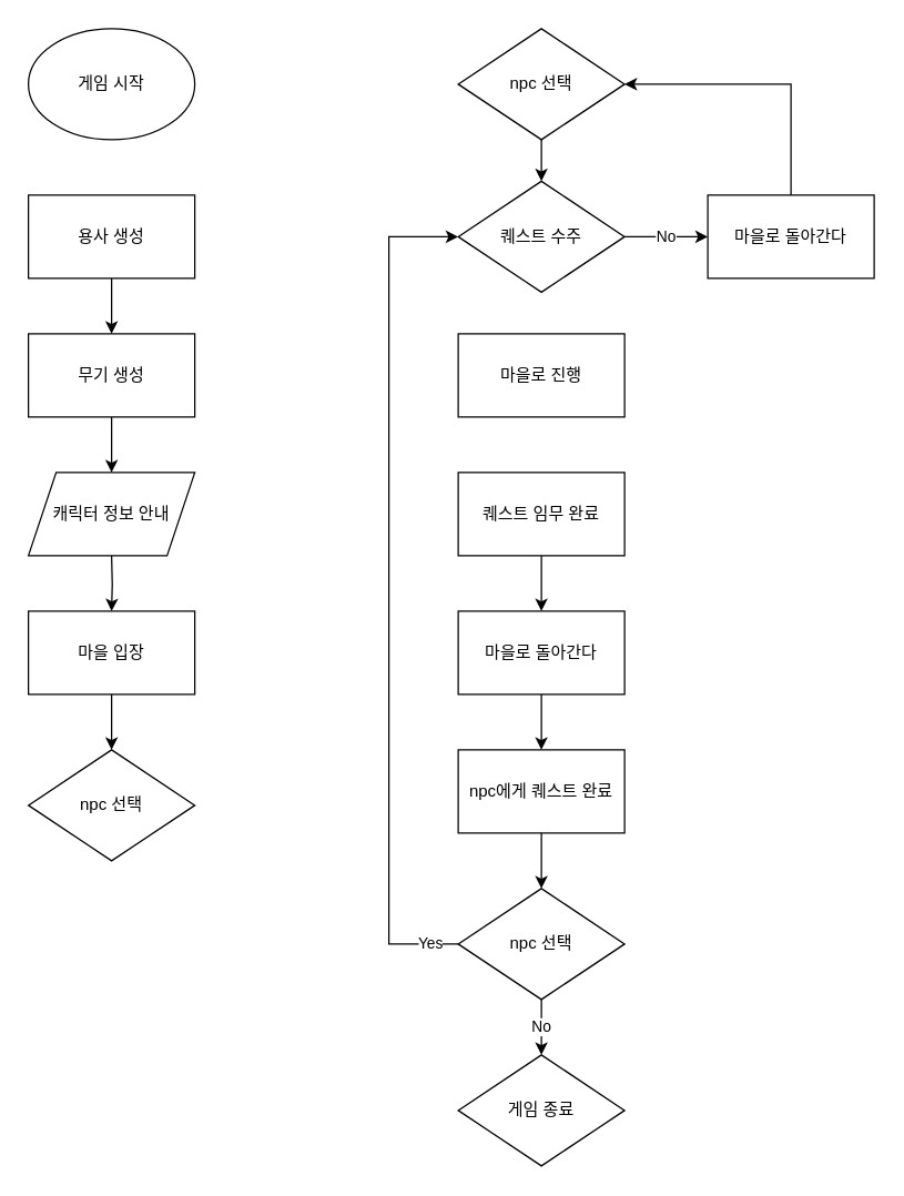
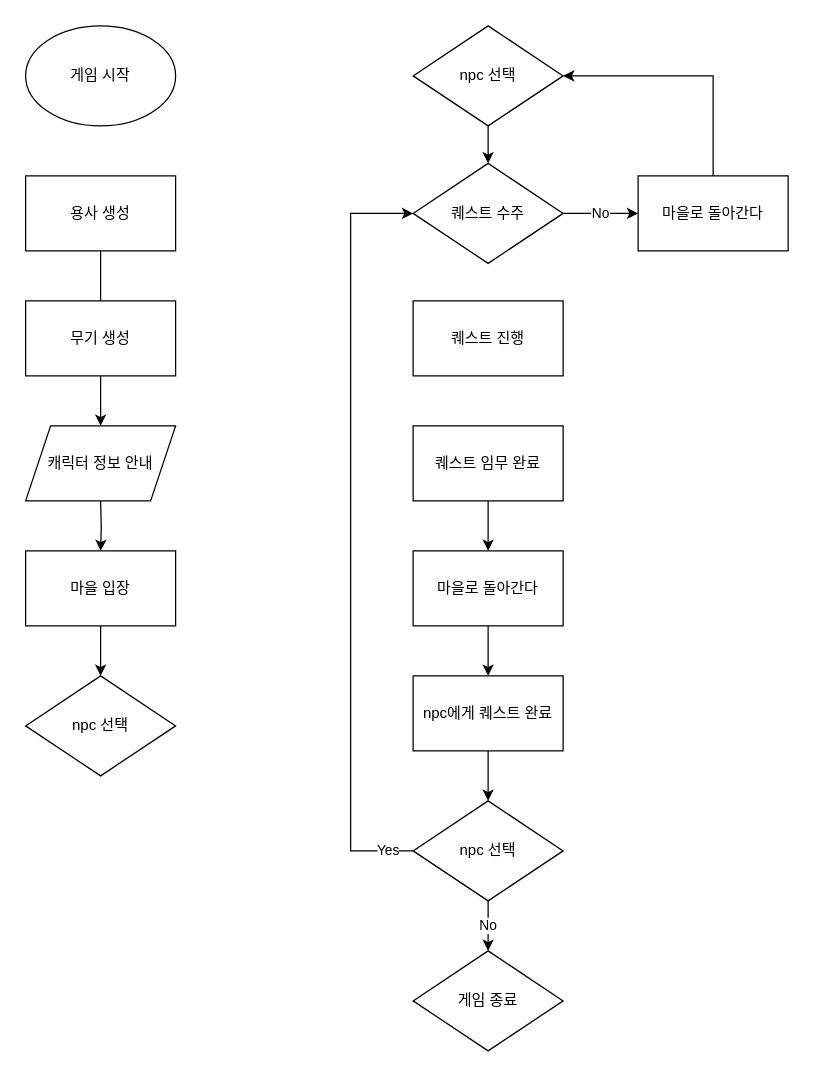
  <mxCell id="0" />
  <mxCell id="1" parent="0" />
  <mxCell id="2" value="게임 시작" style="ellipse;whiteSpace=wrap;html=1;" vertex="1" parent="1"><mxGeometry x="20" y="20" width="120" height="80" as="geometry" /></mxCell>
- <mxCell id="3" style="edgeStyle=orthogonalEdgeStyle;rounded=0;orthogonalLoop=1;jettySize=auto;html=1;entryX=0.5;entryY=0;entryDx=0;entryDy=0;" edge="1" parent="1" source="4" target="6"><mxGeometry relative="1" as="geometry" /></mxCell>
+ <mxCell id="3" style="edgeStyle=orthogonalEdgeStyle;rounded=0;orthogonalLoop=1;jettySize=auto;html=1;entryX=0.5;entryY=0;entryDx=0;entryDy=0;endArrow=none;" edge="1" parent="1" source="4" target="6"><mxGeometry relative="1" as="geometry" /></mxCell>
  <mxCell id="4" value="용사 생성" style="rounded=0;whiteSpace=wrap;html=1;" vertex="1" parent="1"><mxGeometry x="20" y="140" width="120" height="60" as="geometry" /></mxCell>
  <mxCell id="5" style="edgeStyle=orthogonalEdgeStyle;rounded=0;orthogonalLoop=1;jettySize=auto;html=1;entryX=0.5;entryY=0;entryDx=0;entryDy=0;" edge="1" parent="1" source="6"><mxGeometry relative="1" as="geometry"><mxPoint x="80" y="340" as="targetPoint" /></mxGeometry></mxCell>
  <mxCell id="6" value="무기 생성" style="rounded=0;whiteSpace=wrap;html=1;" vertex="1" parent="1"><mxGeometry x="20" y="240" width="120" height="60" as="geometry" /></mxCell>
  <mxCell id="7" style="edgeStyle=orthogonalEdgeStyle;rounded=0;orthogonalLoop=1;jettySize=auto;html=1;entryX=0.5;entryY=0;entryDx=0;entryDy=0;" edge="1" parent="1"><mxGeometry relative="1" as="geometry"><mxPoint x="80" y="400" as="sourcePoint" /><mxPoint x="80" y="440" as="targetPoint" /></mxGeometry></mxCell>
  <mxCell id="8" value="캐릭터 정보 안내" style="shape=parallelogram;perimeter=parallelogramPerimeter;whiteSpace=wrap;html=1;fixedSize=1;" vertex="1" parent="1"><mxGeometry x="20" y="340" width="120" height="60" as="geometry" /></mxCell>
  <mxCell id="9" style="edgeStyle=orthogonalEdgeStyle;rounded=0;orthogonalLoop=1;jettySize=auto;html=1;entryX=0.5;entryY=0;entryDx=0;entryDy=0;" edge="1" parent="1" source="10" target="11"><mxGeometry relative="1" as="geometry" /></mxCell>
  <mxCell id="10" value="마을 입장" style="rounded=0;whiteSpace=wrap;html=1;" vertex="1" parent="1"><mxGeometry x="20" y="440" width="120" height="60" as="geometry" /></mxCell>
  <mxCell id="11" value="npc 선택" style="rhombus;whiteSpace=wrap;html=1;" vertex="1" parent="1"><mxGeometry x="20" y="540" width="120" height="80" as="geometry" /></mxCell>
  <mxCell id="12" value="" style="edgeStyle=orthogonalEdgeStyle;rounded=0;orthogonalLoop=1;jettySize=auto;html=1;" edge="1" parent="1" source="13" target="15"><mxGeometry relative="1" as="geometry" /></mxCell>
  <mxCell id="13" value="npc 선택" style="rhombus;whiteSpace=wrap;html=1;" vertex="1" parent="1"><mxGeometry x="330" y="20" width="120" height="80" as="geometry" /></mxCell>
  <mxCell id="14" value="No" style="edgeStyle=orthogonalEdgeStyle;rounded=0;orthogonalLoop=1;jettySize=auto;html=1;entryX=0;entryY=0.5;entryDx=0;entryDy=0;" edge="1" parent="1" source="15" target="18"><mxGeometry relative="1" as="geometry" /></mxCell>
  <mxCell id="15" value="퀘스트 수주" style="rhombus;whiteSpace=wrap;html=1;" vertex="1" parent="1"><mxGeometry x="330" y="130" width="120" height="80" as="geometry" /></mxCell>
- <mxCell id="16" value="마을로 진행" style="rounded=0;whiteSpace=wrap;html=1;" vertex="1" parent="1"><mxGeometry x="330" y="240" width="120" height="60" as="geometry" /></mxCell>
+ <mxCell id="16" value="퀘스트 진행" style="rounded=0;whiteSpace=wrap;html=1;" vertex="1" parent="1"><mxGeometry x="330" y="240" width="120" height="60" as="geometry" /></mxCell>
  <mxCell id="17" style="edgeStyle=orthogonalEdgeStyle;rounded=0;orthogonalLoop=1;jettySize=auto;html=1;entryX=1;entryY=0.5;entryDx=0;entryDy=0;" edge="1" parent="1" source="18" target="13"><mxGeometry relative="1" as="geometry"><Array as="points"><mxPoint x="570" y="60" /></Array></mxGeometry></mxCell>
  <mxCell id="18" value="마을로 돌아간다" style="rounded=0;whiteSpace=wrap;html=1;" vertex="1" parent="1"><mxGeometry x="510" y="140" width="120" height="60" as="geometry" /></mxCell>
  <mxCell id="19" value="" style="edgeStyle=orthogonalEdgeStyle;rounded=0;orthogonalLoop=1;jettySize=auto;html=1;" edge="1" parent="1" source="20" target="22"><mxGeometry relative="1" as="geometry" /></mxCell>
  <mxCell id="20" value="퀘스트 임무 완료" style="rounded=0;whiteSpace=wrap;html=1;" vertex="1" parent="1"><mxGeometry x="330" y="340" width="120" height="60" as="geometry" /></mxCell>
  <mxCell id="21" value="" style="edgeStyle=orthogonalEdgeStyle;rounded=0;orthogonalLoop=1;jettySize=auto;html=1;" edge="1" parent="1" source="22" target="24"><mxGeometry relative="1" as="geometry" /></mxCell>
  <mxCell id="22" value="마을로 돌아간다" style="rounded=0;whiteSpace=wrap;html=1;" vertex="1" parent="1"><mxGeometry x="330" y="440" width="120" height="60" as="geometry" /></mxCell>
  <mxCell id="23" style="edgeStyle=orthogonalEdgeStyle;rounded=0;orthogonalLoop=1;jettySize=auto;html=1;entryX=0.5;entryY=0;entryDx=0;entryDy=0;" edge="1" parent="1" source="24" target="27"><mxGeometry relative="1" as="geometry" /></mxCell>
  <mxCell id="24" value="npc에게 퀘스트 완료" style="rounded=0;whiteSpace=wrap;html=1;" vertex="1" parent="1"><mxGeometry x="330" y="540" width="120" height="60" as="geometry" /></mxCell>
  <mxCell id="25" value="No" style="edgeStyle=orthogonalEdgeStyle;rounded=0;orthogonalLoop=1;jettySize=auto;html=1;entryX=0.5;entryY=0;entryDx=0;entryDy=0;" edge="1" parent="1" source="27"><mxGeometry relative="1" as="geometry"><mxPoint x="390" y="760" as="targetPoint" /></mxGeometry></mxCell>
  <mxCell id="26" value="Yes" style="edgeStyle=orthogonalEdgeStyle;rounded=0;orthogonalLoop=1;jettySize=auto;html=1;entryX=0;entryY=0.5;entryDx=0;entryDy=0;" edge="1" parent="1" source="27" target="15"><mxGeometry x="-0.934" relative="1" as="geometry"><Array as="points"><mxPoint x="280" y="680" /><mxPoint x="280" y="170" /></Array><mxPoint as="offset" /></mxGeometry></mxCell>
  <mxCell id="27" value="npc 선택" style="rhombus;whiteSpace=wrap;html=1;" vertex="1" parent="1"><mxGeometry x="330" y="640" width="120" height="80" as="geometry" /></mxCell>
  <mxCell id="28" value="게임 종료" style="rhombus;whiteSpace=wrap;html=1;" vertex="1" parent="1"><mxGeometry x="330" y="760" width="120" height="80" as="geometry" /></mxCell>
